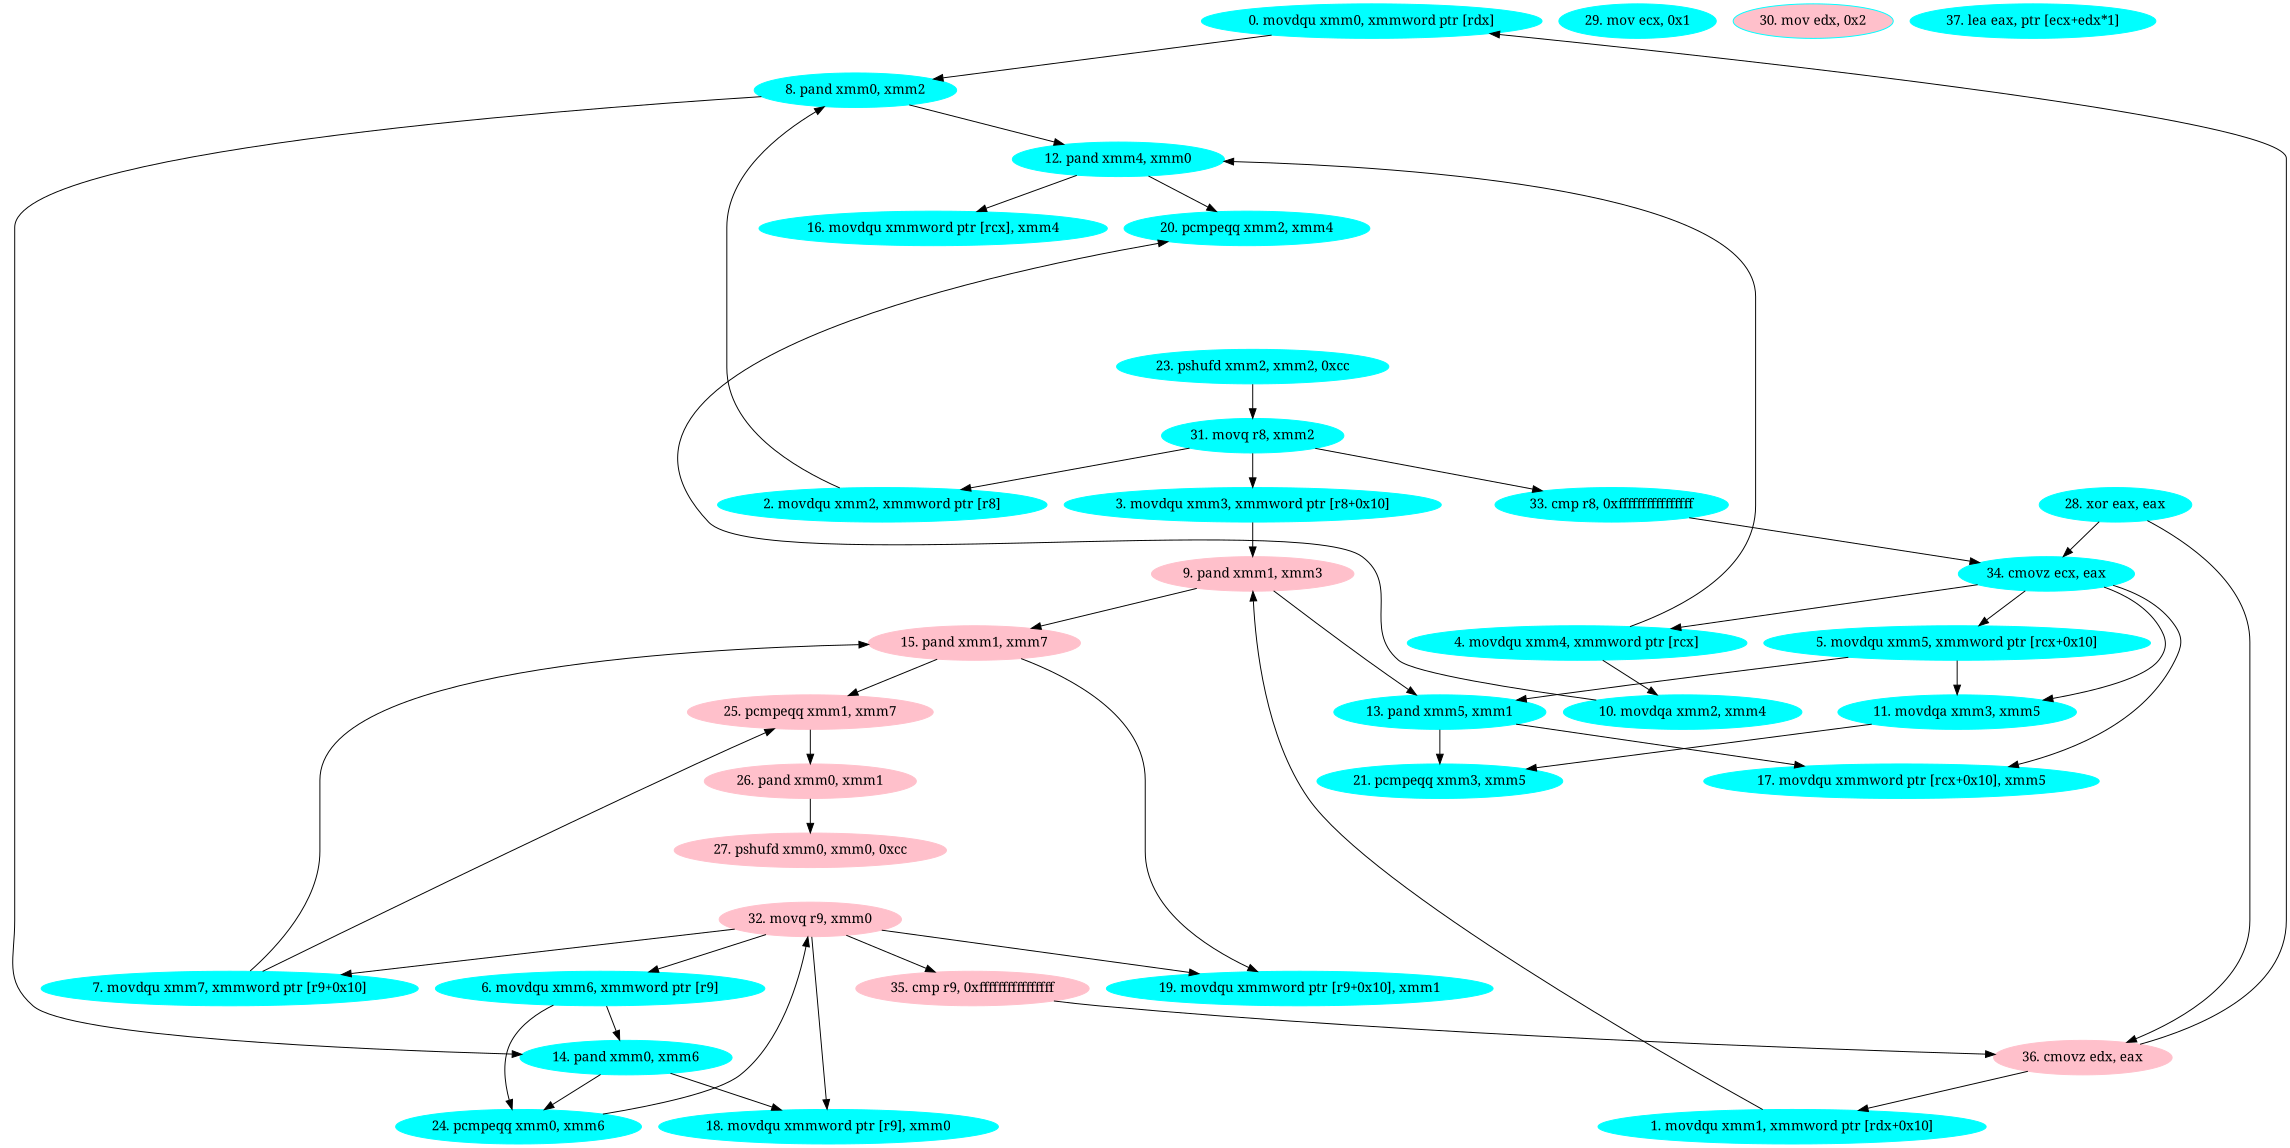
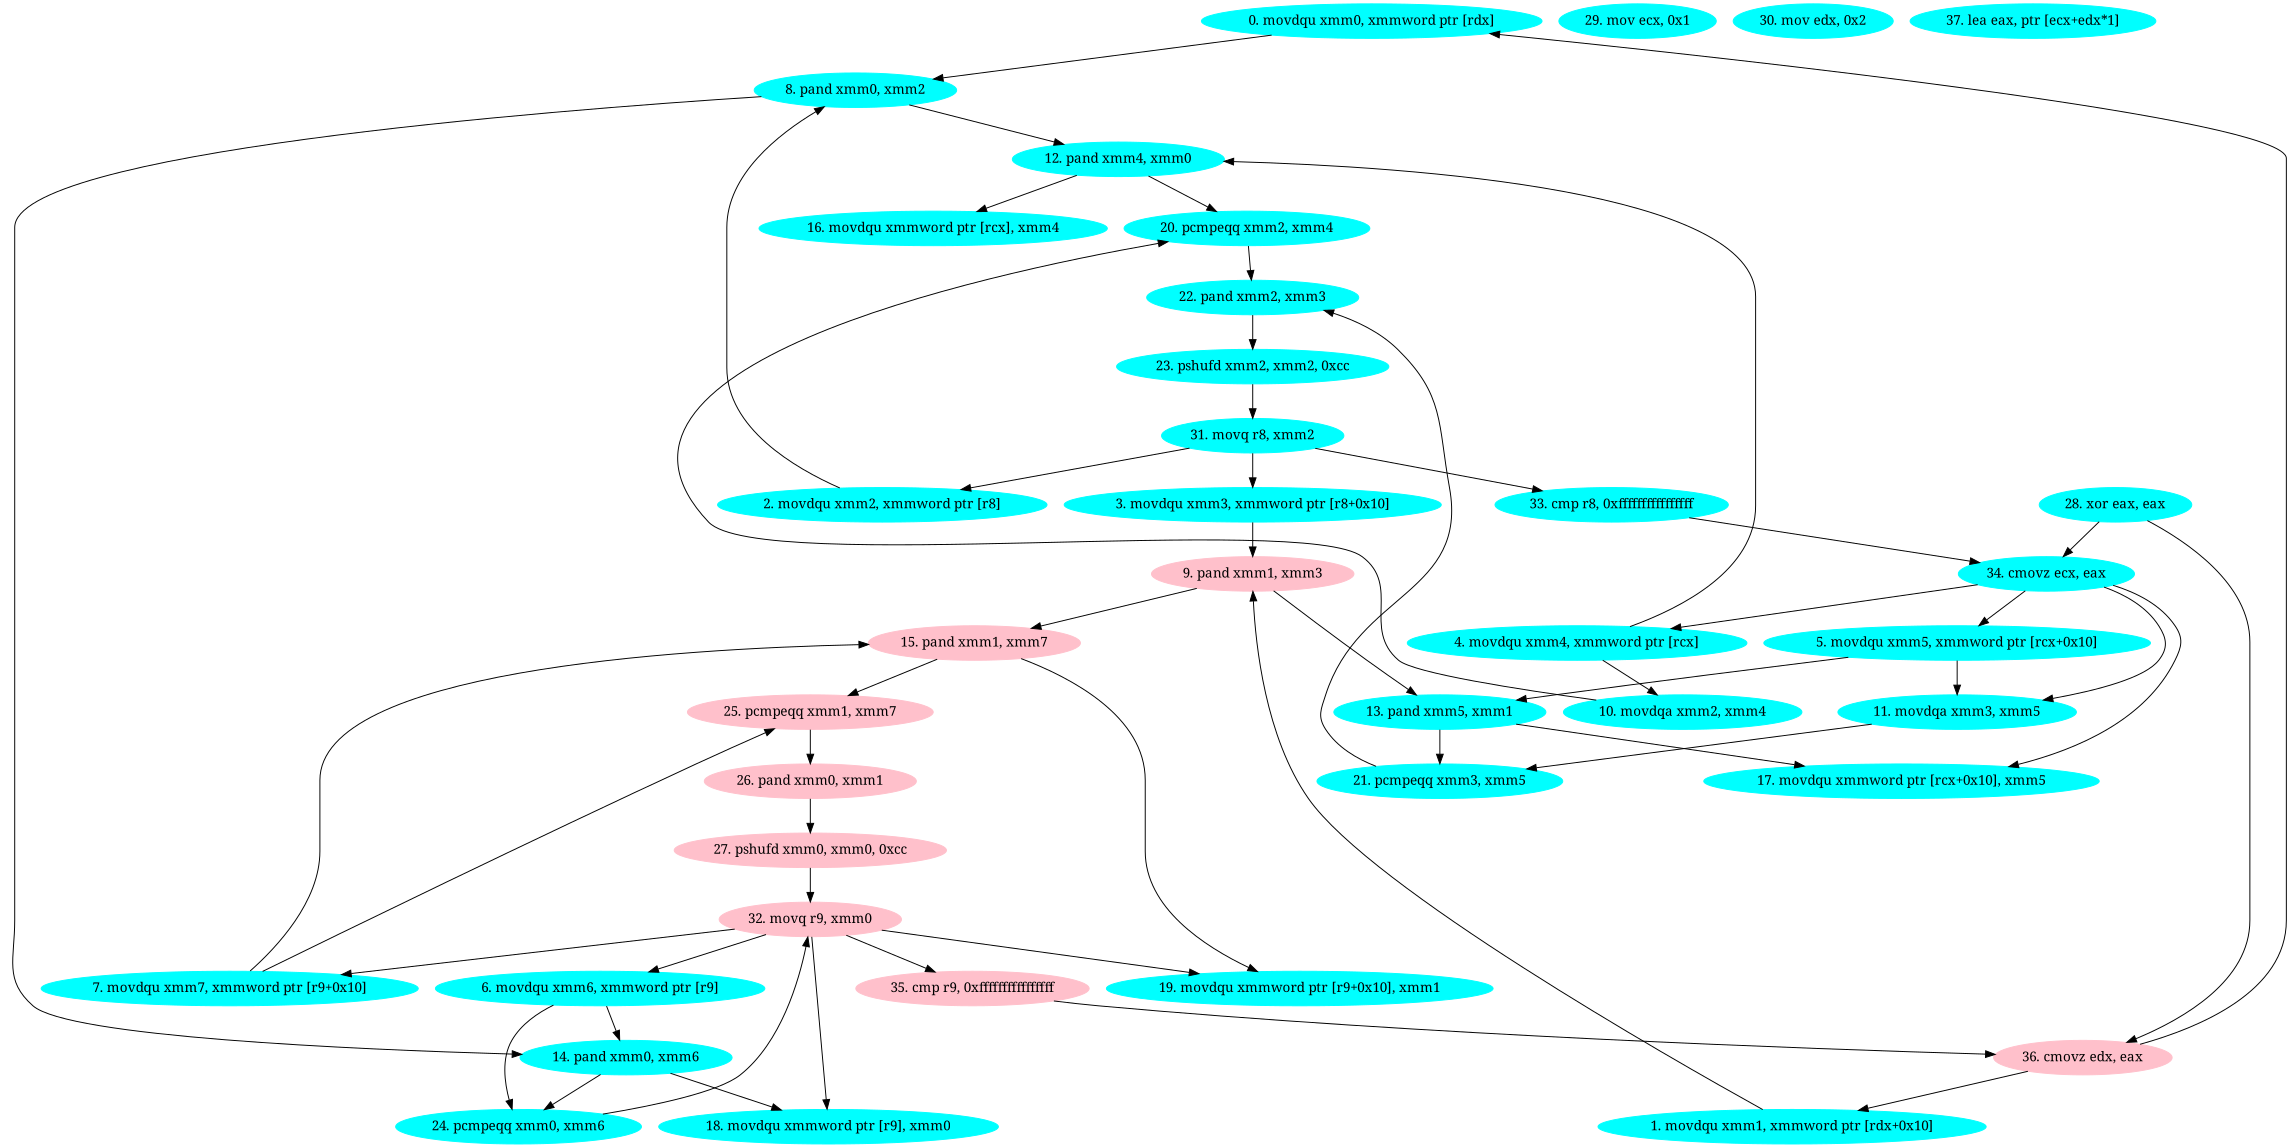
  digraph {
    fontname="Noto Serif"
    node [color=cyan fontname="Noto Serif" style=filled]
    edge [fontname="Noto Serif"]
    n1 [label="0. movdqu xmm0, xmmword ptr [rdx]"]
    n2 [label="8. pand xmm0, xmm2"]
    n3 [label="12. pand xmm4, xmm0"]
    n4 [label="14. pand xmm0, xmm6"]
    n5 [label="1. movdqu xmm1, xmmword ptr [rdx+0x10]"]
    n6 [color=pink label="9. pand xmm1, xmm3"]
    n7 [label="13. pand xmm5, xmm1"]
    n8 [color=pink label="15. pand xmm1, xmm7"]
    n9 [label="2. movdqu xmm2, xmmword ptr [r8]"]
    n10 [label="3. movdqu xmm3, xmmword ptr [r8+0x10]"]
    n11 [label="4. movdqu xmm4, xmmword ptr [rcx]"]
    n12 [label="10. movdqa xmm2, xmm4"]
    n13 [label="20. pcmpeqq xmm2, xmm4"]
    n14 [label="16. movdqu xmmword ptr [rcx], xmm4"]
    n15 [label="5. movdqu xmm5, xmmword ptr [rcx+0x10]"]
    n16 [label="11. movdqa xmm3, xmm5"]
    n17 [label="21. pcmpeqq xmm3, xmm5"]
    n18 [label="17. movdqu xmmword ptr [rcx+0x10], xmm5"]
    n19 [label="6. movdqu xmm6, xmmword ptr [r9]"]
    n20 [label="24. pcmpeqq xmm0, xmm6"]
    n21 [label="18. movdqu xmmword ptr [r9], xmm0"]
    n22 [color=pink label="32. movq r9, xmm0"]
    n23 [label="7. movdqu xmm7, xmmword ptr [r9+0x10]"]
    n24 [color=pink label="25. pcmpeqq xmm1, xmm7"]
    n25 [label="19. movdqu xmmword ptr [r9+0x10], xmm1"]
    n26 [color=pink label="26. pand xmm0, xmm1"]
+   n27 [label="22. pand xmm2, xmm3"]
    n28 [label="23. pshufd xmm2, xmm2, 0xcc"]
    n29 [label="31. movq r8, xmm2"]
    n30 [label="33. cmp r8, 0xffffffffffffffff"]
    n31 [color=pink label="27. pshufd xmm0, xmm0, 0xcc"]
    n32 [color=pink label="35. cmp r9, 0xffffffffffffffff"]
    n33 [label="28. xor eax, eax"]
    n34 [label="34. cmovz ecx, eax"]
    n35 [color=pink label="36. cmovz edx, eax"]
    n36 [label="29. mov ecx, 0x1"]
-   n37 [label="30. mov edx, 0x2" fillcolor=pink]
+   n37 [label="30. mov edx, 0x2"]
    n38 [label="37. lea eax, ptr [ecx+edx*1]"]
    n1 -> n2
    n2 -> n3
    n2 -> n4
    n3 -> n13
    n3 -> n14
    n4 -> n20
    n4 -> n21
    n5 -> n6
    n6 -> n7
    n6 -> n8
    n7 -> n17
    n7 -> n18
    n8 -> n24
    n8 -> n25
    n9 -> n2
    n10 -> n6
    n11 -> n3
    n11 -> n12
    n12 -> n13
+   n13 -> n27
    n15 -> n7
    n15 -> n16
    n16 -> n17
+   n17 -> n27
    n19 -> n4
    n19 -> n20
    n20 -> n22
    n22 -> n19
    n22 -> n21
    n22 -> n23
    n22 -> n25
    n22 -> n32
    n23 -> n8
    n23 -> n24
    n24 -> n26
    n26 -> n31
+   n27 -> n28
    n28 -> n29
    n29 -> n9
    n29 -> n10
    n29 -> n30
    n30 -> n34
+   n31 -> n22
    n32 -> n35
    n33 -> n34
    n33 -> n35
    n34 -> n11
    n34 -> n15
    n34 -> n16
    n34 -> n18
    n35 -> n1
    n35 -> n5
  }
